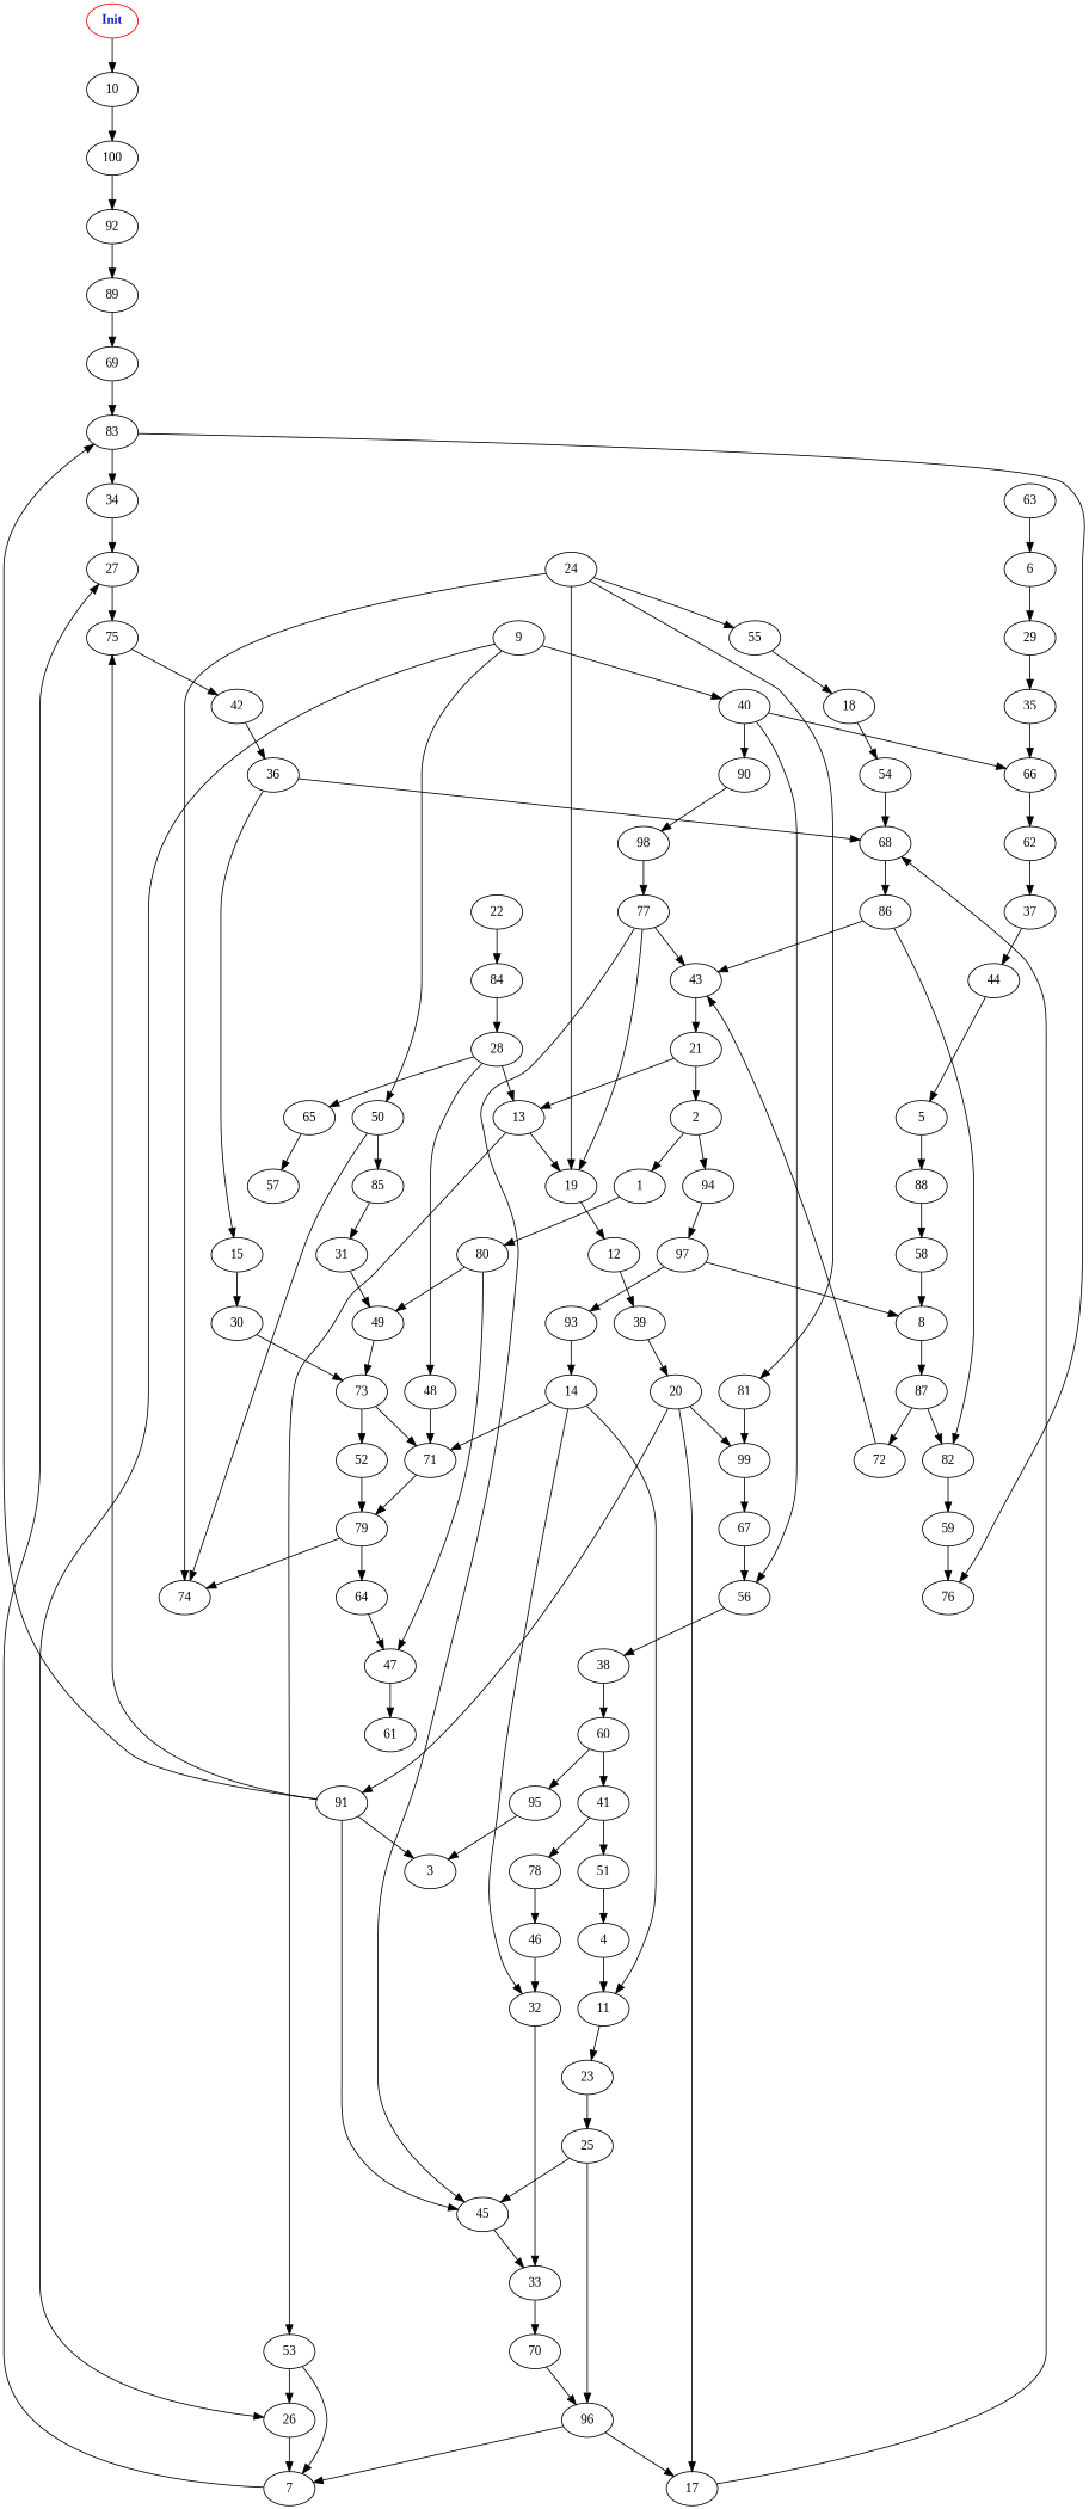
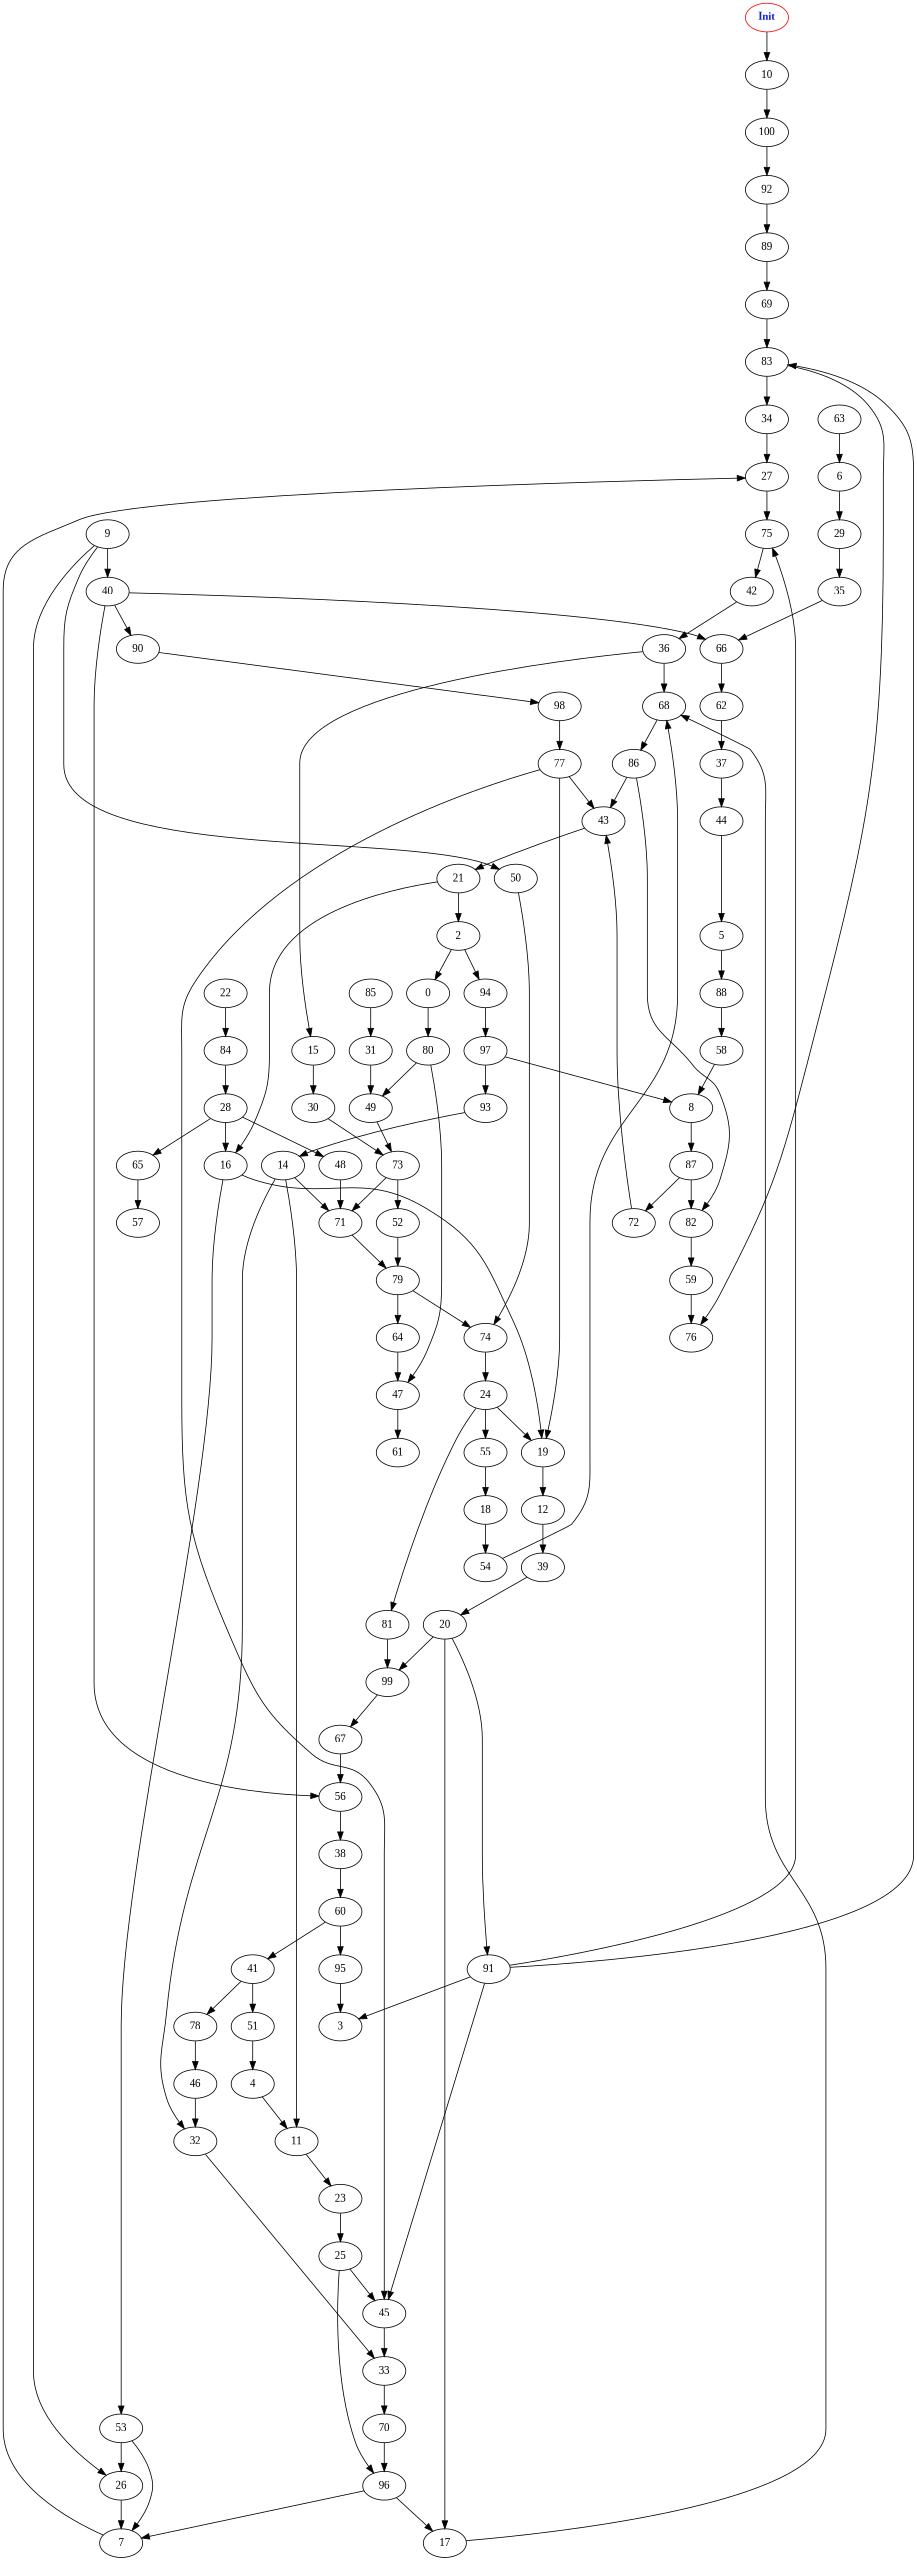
  digraph {
    fontname="Liberation Serif"
    node [fontname="Liberation Serif"]
    edge [fontname="Liberation Serif" weight=5.0]
    n1 [color=red fontcolor="#1020d0" label=<<b>Init</b>>]
    10
    100
    5
    88
    58
    8
    93
    14
    87
    84
    28
-   13
+   13 [label=16]
    48
    65
    53
    19
    71
    57
    7
    26
    79
    27
    75
    9
    50
    40
    64
    74
    69
    83
    76
    34
    22
    92
    63
    6
    89
    29
    11
    32
    82
    72
    23
    33
    59
    43
    21
    56
    38
    60
    95
    41
    3
    42
    36
    68
    15
    86
    30
    73
    52
    24
    81
    55
    12
    99
    18
    39
    67
    54
    20
    17
    91
    45
    37
    44
    25
    96
    70
    47
    61
    78
    51
    46
    35
    66
    62
-   1
+   1 [label=0]
    80
    49
    85
    31
    2
    94
    97
    90
    98
    77
    4
    n1 -> 10 [weight=6.0]
    10 -> 100 [weight=6.0]
    100 -> 92 [weight=9.0]
    5 -> 88 [weight=3.0]
    88 -> 58 [weight=4.0]
    58 -> 8 [weight=9.0]
    8 -> 87 [weight=9.0]
    93 -> 14 [weight=7.0]
    14 -> 71 [weight=9.0]
    14 -> 11
    14 -> 32 [weight=4.0]
    87 -> 82 [weight=9.0]
    87 -> 72 [weight=9.0]
    84 -> 28 [weight=2.0]
    28 -> 13 [weight=8.0]
    28 -> 48 [weight=3.0]
    28 -> 65
    13 -> 53 [weight=2.0]
    13 -> 19 [weight=4.0]
    48 -> 71
    65 -> 57 [weight=4.0]
    53 -> 7 [weight=2.0]
    53 -> 26 [weight=7.0]
    19 -> 12
    71 -> 79 [weight=4.0]
    7 -> 27 [weight=3.0]
    26 -> 7 [weight=8.0]
    79 -> 64 [weight=8.0]
    79 -> 74 [weight=1.0]
    27 -> 75
    75 -> 42 [weight=9.0]
    9 -> 26 [weight=1.0]
    9 -> 50
    9 -> 40 [weight=7.0]
    50 -> 74
-   50 -> 85 [weight=4.0]
    40 -> 56 [weight=9.0]
    40 -> 66 [weight=2.0]
    40 -> 90 [weight=3.0]
    64 -> 47 [weight=2.0]
-   24 -> 74 [weight=9.0]
+   74 -> 24 [weight=9.0]
    69 -> 83
    83 -> 76 [weight=2.0]
    83 -> 34 [weight=8.0]
    34 -> 27
    22 -> 84 [weight=2.0]
    92 -> 89 [weight=4.0]
    63 -> 6 [weight=2.0]
    6 -> 29
    89 -> 69 [weight=4.0]
    29 -> 35 [weight=8.0]
    11 -> 23 [weight=4.0]
    32 -> 33
    82 -> 59
    72 -> 43 [weight=4.0]
    23 -> 25 [weight=7.0]
    33 -> 70 [weight=8.0]
    59 -> 76 [weight=8.0]
    43 -> 21 [weight=9.0]
    21 -> 13 [weight=1.0]
    21 -> 2 [weight=9.0]
    56 -> 38
    38 -> 60 [weight=8.0]
    60 -> 95 [weight=6.0]
    60 -> 41 [weight=1.0]
    95 -> 3 [weight=8.0]
    41 -> 78
    41 -> 51
    42 -> 36
    36 -> 68
    36 -> 15 [weight=2.0]
    68 -> 86
    15 -> 30 [weight=7.0]
    86 -> 82 [weight=2.0]
    86 -> 43
    30 -> 73
    73 -> 71 [weight=2.0]
    73 -> 52 [weight=6.0]
    52 -> 79 [weight=7.0]
    24 -> 19 [weight=7.0]
    24 -> 81 [weight=1.0]
    24 -> 55 [weight=6.0]
    81 -> 99 [weight=7.0]
    55 -> 18 [weight=3.0]
    12 -> 39 [weight=9.0]
    99 -> 67 [weight=7.0]
    18 -> 54 [weight=1.0]
    39 -> 20 [weight=2.0]
    67 -> 56 [weight=8.0]
    54 -> 68 [weight=2.0]
    20 -> 99 [weight=7.0]
    20 -> 17 [weight=8.0]
    20 -> 91 [weight=1.0]
    17 -> 68 [weight=4.0]
    91 -> 75 [weight=8.0]
    91 -> 83 [weight=2.0]
    91 -> 3 [weight=7.0]
    91 -> 45 [weight=6.0]
    45 -> 33 [weight=4.0]
    37 -> 44 [weight=1.0]
    44 -> 5 [weight=1.0]
    25 -> 45 [weight=9.0]
    25 -> 96 [weight=6.0]
    96 -> 7 [weight=3.0]
    96 -> 17 [weight=9.0]
    70 -> 96
    47 -> 61 [weight=8.0]
    78 -> 46 [weight=7.0]
    51 -> 4 [weight=1.0]
    46 -> 32
    35 -> 66 [weight=1.0]
    66 -> 62 [weight=8.0]
    62 -> 37 [weight=8.0]
    1 -> 80 [weight=6.0]
    80 -> 47 [weight=7.0]
    80 -> 49 [weight=3.0]
    49 -> 73 [weight=1.0]
    85 -> 31 [weight=6.0]
    31 -> 49 [weight=6.0]
    2 -> 1 [weight=6.0]
    2 -> 94
    94 -> 97 [weight=1.0]
    97 -> 8 [weight=1.0]
    97 -> 93 [weight=6.0]
    90 -> 98 [weight=1.0]
    98 -> 77 [weight=6.0]
    77 -> 19 [weight=8.0]
    77 -> 43 [weight=9.0]
    77 -> 45 [weight=3.0]
    4 -> 11 [weight=3.0]
  }
